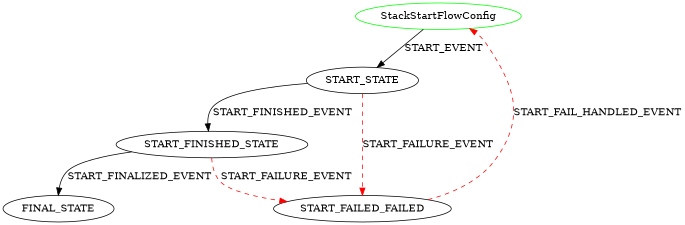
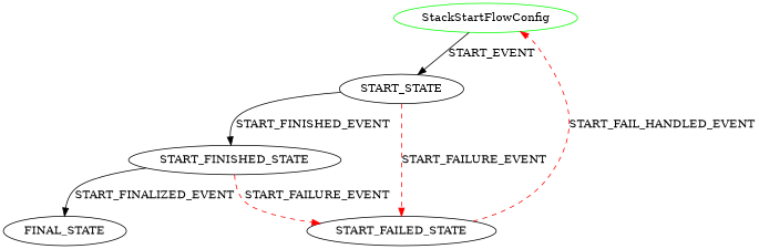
  digraph {
    edge [color=black style=solid]
    n1 [color=green label=StackStartFlowConfig shape=ellipse]
    START_STATE
-   START_FAILED_STATE [label=START_FAILED_FAILED]
+   START_FAILED_STATE
    START_FINISHED_STATE
    FINAL_STATE
    n1 -> START_STATE [label=START_EVENT]
    START_STATE -> START_FAILED_STATE [color=red label=START_FAILURE_EVENT style=dashed]
    START_STATE -> START_FINISHED_STATE [label=START_FINISHED_EVENT]
    START_FAILED_STATE -> n1 [color=red label=START_FAIL_HANDLED_EVENT style=dashed]
    START_FINISHED_STATE -> START_FAILED_STATE [color=red label=START_FAILURE_EVENT style=dashed]
    START_FINISHED_STATE -> FINAL_STATE [label=START_FINALIZED_EVENT]
  }
